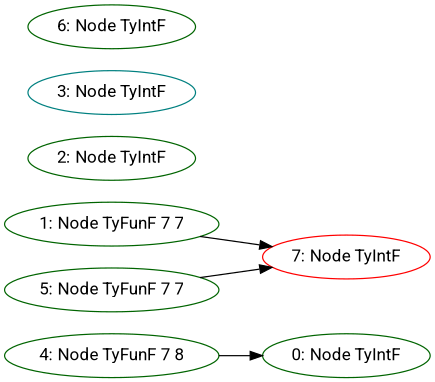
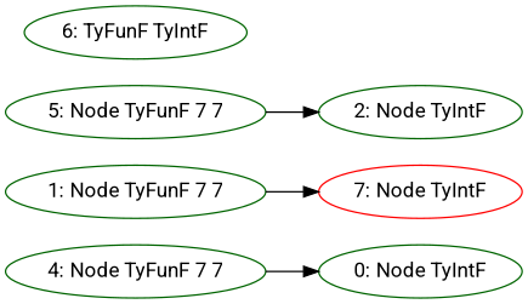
  digraph {
    fontname=Roboto
    rankdir=LR
    node [color=darkgreen fontname=Roboto]
    edge [fontname=Roboto]
    n1 [label="0: Node TyIntF"]
    n2 [label="1: Node TyFunF 7 7"]
    n3 [color=red label="7: Node TyIntF"]
    n4 [label="2: Node TyIntF"]
-   n5 [color=teal label="3: Node TyIntF"]
-   n6 [label="4: Node TyFunF 7 8"]
+   n6 [label="4: Node TyFunF 7 7"]
    n7 [label="5: Node TyFunF 7 7"]
-   n8 [label="6: Node TyIntF"]
+   n8 [label="6: TyFunF TyIntF"]
    n2 -> n3
    n6 -> n1
-   n7 -> n3
+   n7 -> n4
  }
